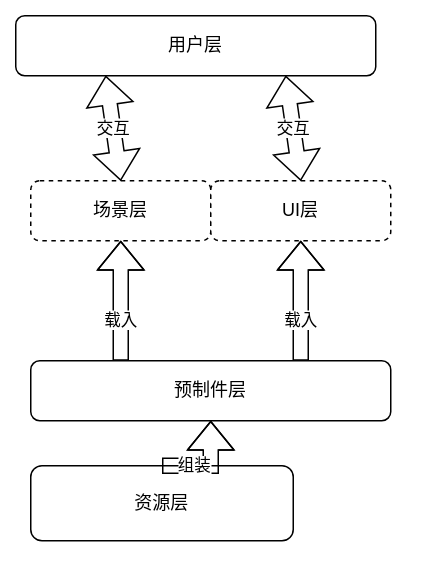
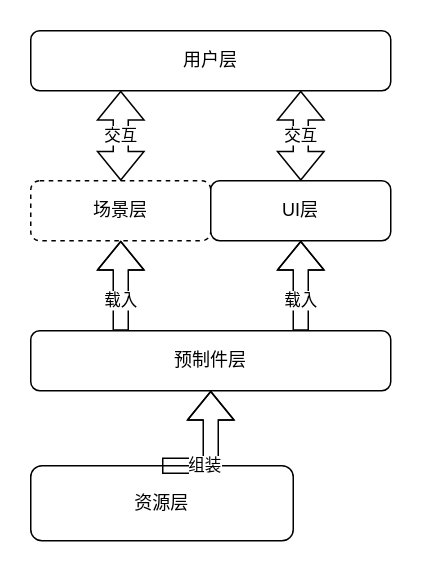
  <mxCell id="0" />
  <mxCell id="1" parent="0" />
  <mxCell id="2" value="资源层" style="rounded=1;whiteSpace=wrap;html=1;" vertex="1" parent="1"><mxGeometry x="20" y="310" width="175" height="50" as="geometry" /></mxCell>
- <mxCell id="3" value="预制件层" style="rounded=1;whiteSpace=wrap;html=1;" vertex="1" parent="1"><mxGeometry x="20" y="240" width="240" height="40" as="geometry" /></mxCell>
+ <mxCell id="3" value="预制件层" style="rounded=1;whiteSpace=wrap;html=1;" vertex="1" parent="1"><mxGeometry x="20" y="220" width="240" height="40" as="geometry" /></mxCell>
  <mxCell id="4" value="组装" style="shape=flexArrow;endArrow=classic;html=1;rounded=0;exitX=0.5;exitY=0;exitDx=0;exitDy=0;entryX=0.5;entryY=1;entryDx=0;entryDy=0;" edge="1" parent="1" source="2" target="3"><mxGeometry x="-0.333" width="50" height="50" relative="1" as="geometry"><mxPoint x="90" y="280" as="sourcePoint" /><mxPoint x="140" y="310" as="targetPoint" /><Array as="points"><mxPoint x="140" y="310" /></Array><mxPoint as="offset" /></mxGeometry></mxCell>
  <mxCell id="5" value="场景层" style="rounded=1;whiteSpace=wrap;html=1;dashed=1;" vertex="1" parent="1"><mxGeometry x="20" y="120" width="120" height="40" as="geometry" /></mxCell>
  <mxCell id="6" value="载入" style="shape=flexArrow;endArrow=classic;html=1;rounded=0;entryX=0.5;entryY=1;entryDx=0;entryDy=0;exitX=0.25;exitY=0;exitDx=0;exitDy=0;" edge="1" parent="1" source="3" target="5"><mxGeometry x="-0.333" width="50" height="50" relative="1" as="geometry"><mxPoint x="80" y="200" as="sourcePoint" /><mxPoint x="80" y="180" as="targetPoint" /><Array as="points"><mxPoint x="80" y="200" /></Array><mxPoint as="offset" /></mxGeometry></mxCell>
- <mxCell id="7" value="UI层" style="rounded=1;whiteSpace=wrap;html=1;dashed=1;" vertex="1" parent="1"><mxGeometry x="140" y="120" width="120" height="40" as="geometry" /></mxCell>
- <mxCell id="8" value="用户层" style="rounded=1;whiteSpace=wrap;html=1;" vertex="1" parent="1"><mxGeometry x="10" y="10" width="240" height="40" as="geometry" /></mxCell>
+ <mxCell id="7" value="UI层" style="rounded=1;whiteSpace=wrap;html=1;" vertex="1" parent="1"><mxGeometry x="140" y="120" width="120" height="40" as="geometry" /></mxCell>
+ <mxCell id="8" value="用户层" style="rounded=1;whiteSpace=wrap;html=1;" vertex="1" parent="1"><mxGeometry x="20" y="20" width="240" height="40" as="geometry" /></mxCell>
  <mxCell id="9" value="载入" style="shape=flexArrow;endArrow=classic;html=1;rounded=0;entryX=0.5;entryY=1;entryDx=0;entryDy=0;exitX=0.75;exitY=0;exitDx=0;exitDy=0;" edge="1" parent="1" source="3" target="7"><mxGeometry x="-0.333" width="50" height="50" relative="1" as="geometry"><mxPoint x="200" y="200" as="sourcePoint" /><mxPoint x="200" y="170" as="targetPoint" /><Array as="points"><mxPoint x="200" y="210" /></Array><mxPoint as="offset" /></mxGeometry></mxCell>
  <mxCell id="10" value="交互" style="shape=flexArrow;endArrow=classic;startArrow=classic;html=1;rounded=0;entryX=0.25;entryY=1;entryDx=0;entryDy=0;exitX=0.5;exitY=0;exitDx=0;exitDy=0;" edge="1" parent="1" source="5" target="8"><mxGeometry width="100" height="100" relative="1" as="geometry"><mxPoint x="60" y="200" as="sourcePoint" /><mxPoint x="160" y="100" as="targetPoint" /></mxGeometry></mxCell>
  <mxCell id="11" value="交互" style="shape=flexArrow;endArrow=classic;startArrow=classic;html=1;rounded=0;exitX=0.5;exitY=0;exitDx=0;exitDy=0;entryX=0.75;entryY=1;entryDx=0;entryDy=0;" edge="1" parent="1" source="7" target="8"><mxGeometry width="100" height="100" relative="1" as="geometry"><mxPoint x="199.5" y="110" as="sourcePoint" /><mxPoint x="200" y="50" as="targetPoint" /></mxGeometry></mxCell>
